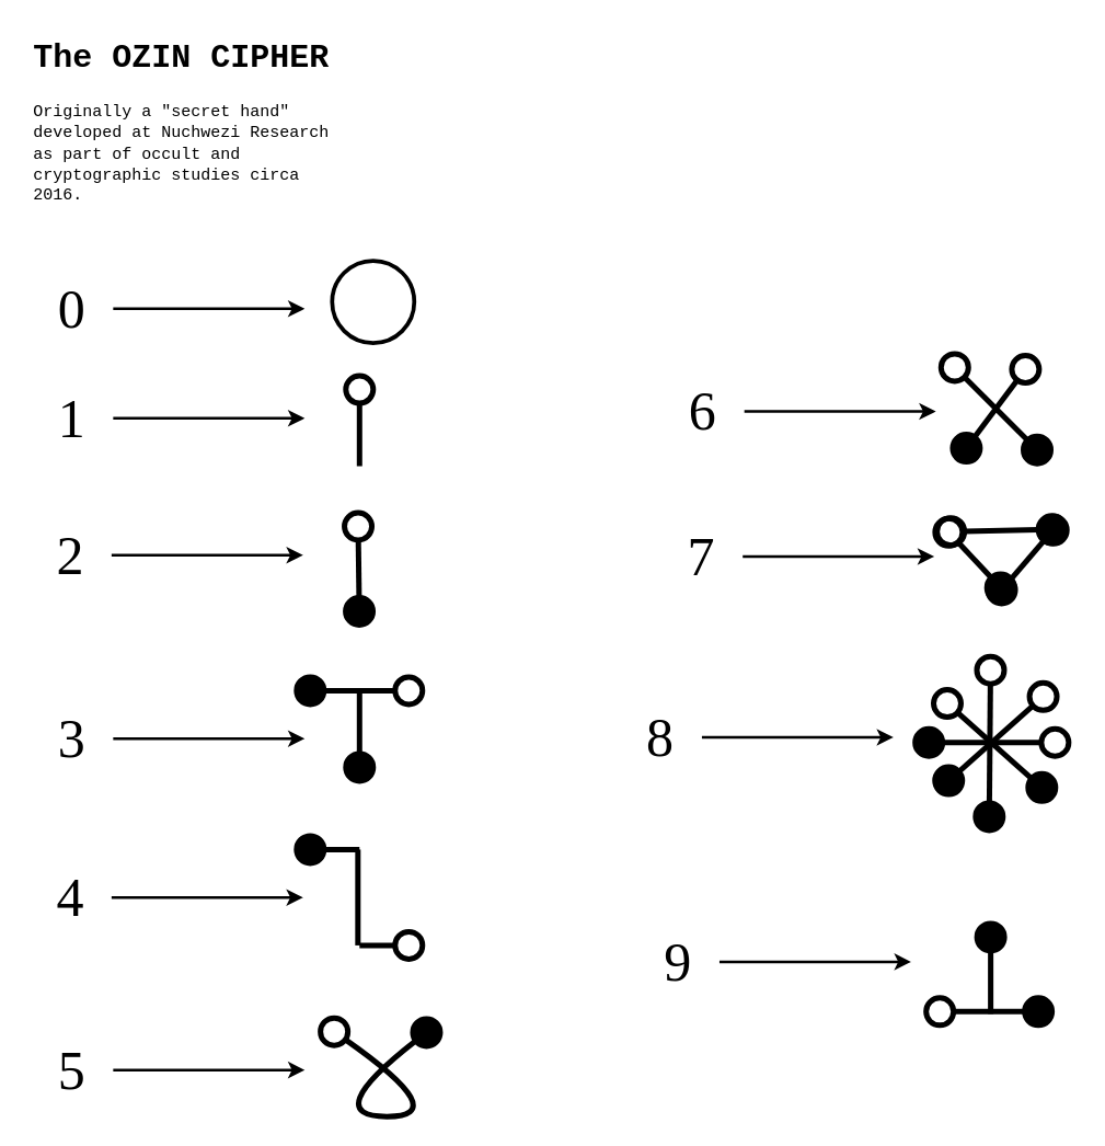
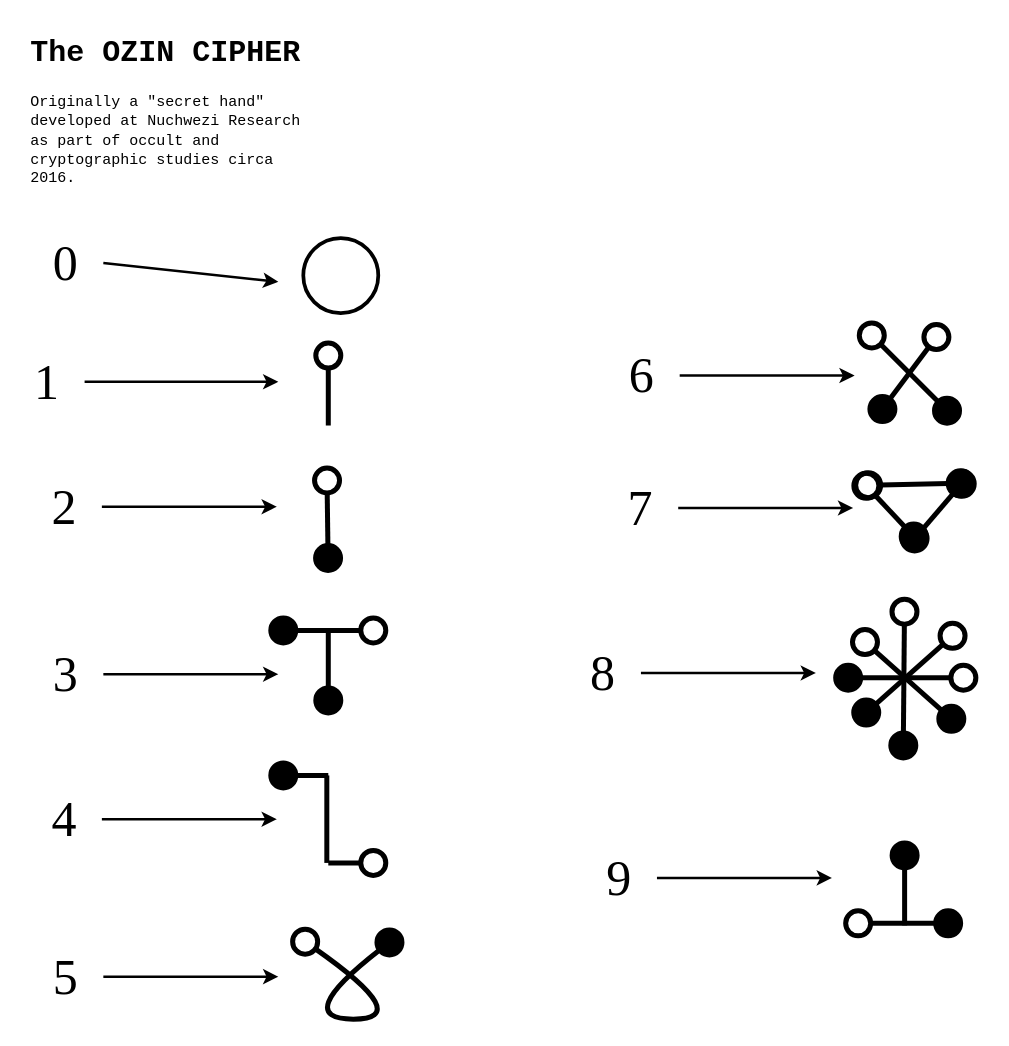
  <mxCell id="0" />
  <mxCell id="1" parent="0" />
  <mxCell id="2" value="&lt;h1 style=&quot;margin-top: 0px;&quot;&gt;&lt;font style=&quot;&quot; face=&quot;Courier New&quot;&gt;The OZIN CIPHER&lt;/font&gt;&lt;/h1&gt;&lt;p&gt;&lt;font face=&quot;Courier New&quot;&gt;Originally a &quot;secret hand&quot; developed at Nuchwezi Research as part of occult and cryptographic studies circa 2016.&lt;/font&gt;&lt;/p&gt;" style="text;html=1;whiteSpace=wrap;overflow=hidden;rounded=0;" vertex="1" parent="1"><mxGeometry x="22" y="20" width="220" height="130" as="geometry" /></mxCell>
- <mxCell id="3" value="&lt;font style=&quot;font-size: 40px;&quot; face=&quot;Times New Roman&quot;&gt;0&lt;/font&gt;" style="text;html=1;align=center;verticalAlign=middle;whiteSpace=wrap;rounded=0;" vertex="1" parent="1"><mxGeometry x="22" y="210" width="60" height="30" as="geometry" /></mxCell>
+ <mxCell id="3" value="&lt;font style=&quot;font-size: 40px;&quot; face=&quot;Times New Roman&quot;&gt;0&lt;/font&gt;" style="text;html=1;align=center;verticalAlign=middle;whiteSpace=wrap;rounded=0;" vertex="1" parent="1"><mxGeometry x="22" y="195" width="60" height="30" as="geometry" /></mxCell>
  <mxCell id="4" value="" style="endArrow=classic;html=1;rounded=0;strokeWidth=2;exitX=1;exitY=0.5;exitDx=0;exitDy=0;" edge="1" parent="1" source="3"><mxGeometry width="50" height="50" relative="1" as="geometry"><mxPoint x="172" y="240" as="sourcePoint" /><mxPoint x="222" y="225" as="targetPoint" /></mxGeometry></mxCell>
- <mxCell id="5" value="&lt;font style=&quot;font-size: 40px;&quot; face=&quot;Times New Roman&quot;&gt;1&lt;/font&gt;" style="text;html=1;align=center;verticalAlign=middle;whiteSpace=wrap;rounded=0;" vertex="1" parent="1"><mxGeometry x="22" y="290" width="60" height="30" as="geometry" /></mxCell>
+ <mxCell id="5" value="&lt;font style=&quot;font-size: 40px;&quot; face=&quot;Times New Roman&quot;&gt;1&lt;/font&gt;" style="text;html=1;align=center;verticalAlign=middle;whiteSpace=wrap;rounded=0;" vertex="1" parent="1"><mxGeometry x="7" y="290" width="60" height="30" as="geometry" /></mxCell>
  <mxCell id="6" value="" style="endArrow=classic;html=1;rounded=0;strokeWidth=2;exitX=1;exitY=0.5;exitDx=0;exitDy=0;" edge="1" parent="1" source="5"><mxGeometry width="50" height="50" relative="1" as="geometry"><mxPoint x="172" y="320" as="sourcePoint" /><mxPoint x="222" y="305" as="targetPoint" /></mxGeometry></mxCell>
  <mxCell id="7" value="" style="endArrow=circle;html=1;rounded=0;strokeWidth=4;endFill=0;" edge="1" parent="1"><mxGeometry width="50" height="50" relative="1" as="geometry"><mxPoint x="262" y="340" as="sourcePoint" /><mxPoint x="262" y="270" as="targetPoint" /></mxGeometry></mxCell>
  <mxCell id="8" value="&lt;font style=&quot;font-size: 40px;&quot; face=&quot;Times New Roman&quot;&gt;2&lt;/font&gt;" style="text;html=1;align=center;verticalAlign=middle;whiteSpace=wrap;rounded=0;" vertex="1" parent="1"><mxGeometry x="20.82" y="390" width="60" height="30" as="geometry" /></mxCell>
  <mxCell id="9" value="" style="endArrow=classic;html=1;rounded=0;strokeWidth=2;exitX=1;exitY=0.5;exitDx=0;exitDy=0;" edge="1" parent="1" source="8"><mxGeometry width="50" height="50" relative="1" as="geometry"><mxPoint x="170.82" y="420" as="sourcePoint" /><mxPoint x="220.82" y="405" as="targetPoint" /></mxGeometry></mxCell>
  <mxCell id="10" value="" style="endArrow=circle;html=1;rounded=0;strokeWidth=4;endFill=0;startArrow=circle;startFill=1;" edge="1" parent="1"><mxGeometry width="50" height="50" relative="1" as="geometry"><mxPoint x="262" y="460" as="sourcePoint" /><mxPoint x="260.82" y="370" as="targetPoint" /></mxGeometry></mxCell>
  <mxCell id="11" value="&lt;font style=&quot;font-size: 40px;&quot; face=&quot;Times New Roman&quot;&gt;3&lt;/font&gt;" style="text;html=1;align=center;verticalAlign=middle;whiteSpace=wrap;rounded=0;" vertex="1" parent="1"><mxGeometry x="22" y="524" width="60" height="30" as="geometry" /></mxCell>
  <mxCell id="12" value="" style="endArrow=classic;html=1;rounded=0;strokeWidth=2;exitX=1;exitY=0.5;exitDx=0;exitDy=0;" edge="1" parent="1" source="11"><mxGeometry width="50" height="50" relative="1" as="geometry"><mxPoint x="172" y="554" as="sourcePoint" /><mxPoint x="222" y="539" as="targetPoint" /></mxGeometry></mxCell>
  <mxCell id="13" value="" style="endArrow=none;html=1;rounded=0;strokeWidth=4;endFill=0;startArrow=circle;startFill=1;" edge="1" parent="1"><mxGeometry width="50" height="50" relative="1" as="geometry"><mxPoint x="262" y="574" as="sourcePoint" /><mxPoint x="262" y="504" as="targetPoint" /></mxGeometry></mxCell>
  <mxCell id="14" value="&lt;font style=&quot;font-size: 40px;&quot; face=&quot;Times New Roman&quot;&gt;4&lt;/font&gt;" style="text;html=1;align=center;verticalAlign=middle;whiteSpace=wrap;rounded=0;" vertex="1" parent="1"><mxGeometry x="20.82" y="640" width="60" height="30" as="geometry" /></mxCell>
  <mxCell id="15" value="" style="endArrow=classic;html=1;rounded=0;strokeWidth=2;exitX=1;exitY=0.5;exitDx=0;exitDy=0;" edge="1" parent="1" source="14"><mxGeometry width="50" height="50" relative="1" as="geometry"><mxPoint x="170.82" y="670" as="sourcePoint" /><mxPoint x="220.82" y="655" as="targetPoint" /></mxGeometry></mxCell>
  <mxCell id="16" value="" style="endArrow=none;html=1;rounded=0;strokeWidth=4;endFill=0;" edge="1" parent="1"><mxGeometry width="50" height="50" relative="1" as="geometry"><mxPoint x="260.82" y="690" as="sourcePoint" /><mxPoint x="260.82" y="620" as="targetPoint" /></mxGeometry></mxCell>
  <mxCell id="17" value="&lt;font style=&quot;font-size: 40px;&quot; face=&quot;Times New Roman&quot;&gt;5&lt;/font&gt;" style="text;html=1;align=center;verticalAlign=middle;whiteSpace=wrap;rounded=0;" vertex="1" parent="1"><mxGeometry x="22" y="766" width="60" height="30" as="geometry" /></mxCell>
  <mxCell id="18" value="" style="endArrow=classic;html=1;rounded=0;strokeWidth=2;exitX=1;exitY=0.5;exitDx=0;exitDy=0;" edge="1" parent="1" source="17"><mxGeometry width="50" height="50" relative="1" as="geometry"><mxPoint x="172" y="796" as="sourcePoint" /><mxPoint x="222" y="781" as="targetPoint" /></mxGeometry></mxCell>
  <mxCell id="19" value="" style="endArrow=circle;html=1;rounded=0;strokeWidth=4;endFill=0;startArrow=circle;startFill=1;curved=1;" edge="1" parent="1"><mxGeometry width="50" height="50" relative="1" as="geometry"><mxPoint x="322" y="745" as="sourcePoint" /><mxPoint x="232" y="745" as="targetPoint" /><Array as="points"><mxPoint x="232" y="815" /><mxPoint x="332" y="815" /></Array></mxGeometry></mxCell>
  <mxCell id="20" value="&lt;font style=&quot;font-size: 40px;&quot; face=&quot;Times New Roman&quot;&gt;6&lt;/font&gt;" style="text;html=1;align=center;verticalAlign=middle;whiteSpace=wrap;rounded=0;" vertex="1" parent="1"><mxGeometry x="483.18" y="285" width="60" height="30" as="geometry" /></mxCell>
  <mxCell id="21" value="" style="endArrow=classic;html=1;rounded=0;strokeWidth=2;exitX=1;exitY=0.5;exitDx=0;exitDy=0;" edge="1" parent="1" source="20"><mxGeometry width="50" height="50" relative="1" as="geometry"><mxPoint x="633.18" y="315" as="sourcePoint" /><mxPoint x="683.18" y="300" as="targetPoint" /></mxGeometry></mxCell>
  <mxCell id="22" value="&lt;font style=&quot;font-size: 40px;&quot; face=&quot;Times New Roman&quot;&gt;7&lt;/font&gt;" style="text;html=1;align=center;verticalAlign=middle;whiteSpace=wrap;rounded=0;" vertex="1" parent="1"><mxGeometry x="482" y="391" width="60" height="30" as="geometry" /></mxCell>
  <mxCell id="23" value="" style="endArrow=classic;html=1;rounded=0;strokeWidth=2;exitX=1;exitY=0.5;exitDx=0;exitDy=0;" edge="1" parent="1" source="22"><mxGeometry width="50" height="50" relative="1" as="geometry"><mxPoint x="632" y="421" as="sourcePoint" /><mxPoint x="682" y="406" as="targetPoint" /></mxGeometry></mxCell>
  <mxCell id="24" value="" style="endArrow=circle;html=1;rounded=0;strokeWidth=4;endFill=0;startArrow=circle;startFill=1;" edge="1" parent="1"><mxGeometry width="50" height="50" relative="1" as="geometry"><mxPoint x="722" y="441" as="sourcePoint" /><mxPoint x="778" y="376" as="targetPoint" /></mxGeometry></mxCell>
  <mxCell id="25" value="&lt;font style=&quot;font-size: 40px;&quot; face=&quot;Times New Roman&quot;&gt;8&lt;/font&gt;" style="text;html=1;align=center;verticalAlign=middle;whiteSpace=wrap;rounded=0;" vertex="1" parent="1"><mxGeometry x="452.18" y="523" width="60" height="30" as="geometry" /></mxCell>
  <mxCell id="26" value="" style="endArrow=classic;html=1;rounded=0;strokeWidth=2;exitX=1;exitY=0.5;exitDx=0;exitDy=0;" edge="1" parent="1" source="25"><mxGeometry width="50" height="50" relative="1" as="geometry"><mxPoint x="602.18" y="553" as="sourcePoint" /><mxPoint x="652.18" y="538" as="targetPoint" /></mxGeometry></mxCell>
  <mxCell id="27" value="" style="endArrow=circle;html=1;rounded=0;strokeWidth=4;endFill=0;startArrow=circle;startFill=1;" edge="1" parent="1"><mxGeometry width="50" height="50" relative="1" as="geometry"><mxPoint x="722" y="610" as="sourcePoint" /><mxPoint x="723.18" y="475" as="targetPoint" /></mxGeometry></mxCell>
  <mxCell id="28" value="&lt;font style=&quot;font-size: 40px;&quot; face=&quot;Times New Roman&quot;&gt;9&lt;/font&gt;" style="text;html=1;align=center;verticalAlign=middle;whiteSpace=wrap;rounded=0;" vertex="1" parent="1"><mxGeometry x="465" y="687" width="60" height="30" as="geometry" /></mxCell>
  <mxCell id="29" value="" style="endArrow=classic;html=1;rounded=0;strokeWidth=2;exitX=1;exitY=0.5;exitDx=0;exitDy=0;" edge="1" parent="1" source="28"><mxGeometry width="50" height="50" relative="1" as="geometry"><mxPoint x="615" y="717" as="sourcePoint" /><mxPoint x="665" y="702" as="targetPoint" /></mxGeometry></mxCell>
  <mxCell id="30" value="" style="endArrow=circle;html=1;rounded=0;strokeWidth=4;endFill=0;startArrow=circle;startFill=1;" edge="1" parent="1"><mxGeometry width="50" height="50" relative="1" as="geometry"><mxPoint x="212.003" y="504" as="sourcePoint" /><mxPoint x="312" y="504" as="targetPoint" /></mxGeometry></mxCell>
  <mxCell id="31" value="" style="endArrow=circle;html=1;rounded=0;strokeWidth=4;endFill=0;" edge="1" parent="1"><mxGeometry width="50" height="50" relative="1" as="geometry"><mxPoint x="262" y="690" as="sourcePoint" /><mxPoint x="312" y="690" as="targetPoint" /></mxGeometry></mxCell>
  <mxCell id="32" value="" style="endArrow=none;html=1;rounded=0;strokeWidth=4;endFill=0;startArrow=circle;startFill=1;" edge="1" parent="1"><mxGeometry width="50" height="50" relative="1" as="geometry"><mxPoint x="212" y="620" as="sourcePoint" /><mxPoint x="262" y="620" as="targetPoint" /></mxGeometry></mxCell>
  <mxCell id="33" value="" style="endArrow=circle;html=1;rounded=0;strokeWidth=4;endFill=0;startArrow=circle;startFill=1;" edge="1" parent="1"><mxGeometry width="50" height="50" relative="1" as="geometry"><mxPoint x="697" y="338" as="sourcePoint" /><mxPoint x="757" y="258" as="targetPoint" /></mxGeometry></mxCell>
  <mxCell id="34" value="" style="endArrow=circle;html=1;rounded=0;strokeWidth=4;endFill=0;startArrow=circle;startFill=1;" edge="1" parent="1"><mxGeometry width="50" height="50" relative="1" as="geometry"><mxPoint x="767" y="338" as="sourcePoint" /><mxPoint x="687" y="258" as="targetPoint" /></mxGeometry></mxCell>
  <mxCell id="35" value="" style="endArrow=circle;html=1;rounded=0;strokeWidth=4;endFill=0;startArrow=circle;startFill=1;" edge="1" parent="1"><mxGeometry width="50" height="50" relative="1" as="geometry"><mxPoint x="740" y="439" as="sourcePoint" /><mxPoint x="683" y="378" as="targetPoint" /></mxGeometry></mxCell>
  <mxCell id="36" value="" style="endArrow=circle;html=1;rounded=0;strokeWidth=4;endFill=0;startArrow=circle;startFill=1;" edge="1" parent="1"><mxGeometry width="50" height="50" relative="1" as="geometry"><mxPoint x="782" y="386" as="sourcePoint" /><mxPoint x="680" y="388" as="targetPoint" /></mxGeometry></mxCell>
  <mxCell id="37" value="" style="endArrow=circle;html=1;rounded=0;strokeWidth=4;endFill=0;startArrow=circle;startFill=1;" edge="1" parent="1"><mxGeometry width="50" height="50" relative="1" as="geometry"><mxPoint x="664" y="541.82" as="sourcePoint" /><mxPoint x="784.18" y="541.82" as="targetPoint" /></mxGeometry></mxCell>
  <mxCell id="38" value="" style="endArrow=circle;html=1;rounded=0;strokeWidth=4;endFill=0;startArrow=circle;startFill=1;" edge="1" parent="1"><mxGeometry width="50" height="50" relative="1" as="geometry"><mxPoint x="682" y="579" as="sourcePoint" /><mxPoint x="772" y="499" as="targetPoint" /></mxGeometry></mxCell>
  <mxCell id="39" value="" style="endArrow=circle;html=1;rounded=0;strokeWidth=4;endFill=0;startArrow=circle;startFill=1;" edge="1" parent="1"><mxGeometry width="50" height="50" relative="1" as="geometry"><mxPoint x="771" y="584" as="sourcePoint" /><mxPoint x="681" y="504" as="targetPoint" /></mxGeometry></mxCell>
  <mxCell id="40" value="" style="endArrow=none;html=1;rounded=0;strokeWidth=4;endFill=0;startArrow=circle;startFill=1;" edge="1" parent="1"><mxGeometry width="50" height="50" relative="1" as="geometry"><mxPoint x="723.174" y="670" as="sourcePoint" /><mxPoint x="723.174" y="740" as="targetPoint" /></mxGeometry></mxCell>
  <mxCell id="41" value="" style="endArrow=circle;html=1;rounded=0;strokeWidth=4;endFill=0;startArrow=circle;startFill=1;" edge="1" parent="1"><mxGeometry width="50" height="50" relative="1" as="geometry"><mxPoint x="771.997" y="738.353" as="sourcePoint" /><mxPoint x="672" y="738.353" as="targetPoint" /></mxGeometry></mxCell>
  <mxCell id="42" value="" style="ellipse;whiteSpace=wrap;html=1;aspect=fixed;fillColor=none;strokeWidth=3;" vertex="1" parent="1"><mxGeometry x="242" y="190" width="60" height="60" as="geometry" /></mxCell>
